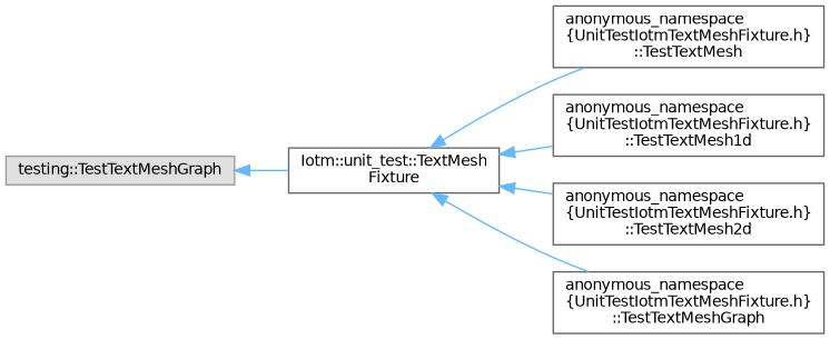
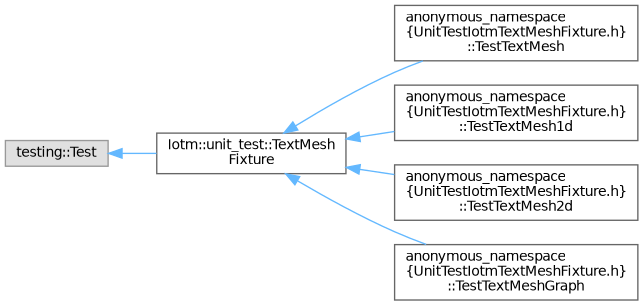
  digraph {
    rankdir=LR
    node [color=grey40 fillcolor=white fontname=Helvetica fontsize=10 shape=box style=filled]
    edge [color=steelblue1 dir=back fontname=Helvetica fontsize=10 labelfontname=Helvetica labelfontsize=10 style=solid]
-   n1 [color=grey60 fillcolor="#E0E0E0" height=0.2 label="testing::TestTextMeshGraph" width=0.4]
+   n1 [color=grey60 fillcolor="#E0E0E0" height=0.2 label="testing::Test" width=0.4]
    n2 [height=0.2 label="Iotm::unit_test::TextMesh\lFixture" width=0.4]
    n3 [height=0.2 label="anonymous_namespace\l\{UnitTestIotmTextMeshFixture.h\}\l::TestTextMesh" width=0.4]
    n4 [height=0.2 label="anonymous_namespace\l\{UnitTestIotmTextMeshFixture.h\}\l::TestTextMesh1d" width=0.4]
    n5 [height=0.2 label="anonymous_namespace\l\{UnitTestIotmTextMeshFixture.h\}\l::TestTextMesh2d" width=0.4]
    n6 [height=0.2 label="anonymous_namespace\l\{UnitTestIotmTextMeshFixture.h\}\l::TestTextMeshGraph" width=0.4]
    n1 -> n2
    n2 -> n3
    n2 -> n4
    n2 -> n5
    n2 -> n6
  }
